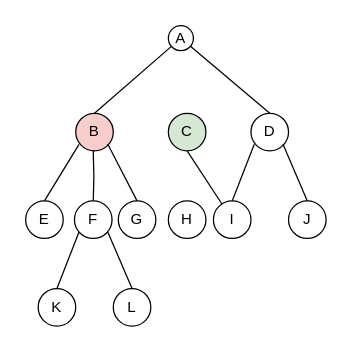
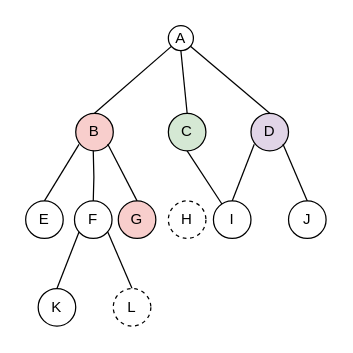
  <mxCell id="0" />
  <mxCell id="1" parent="0" />
  <mxCell id="2" style="rounded=0;orthogonalLoop=1;jettySize=auto;html=1;entryX=0.5;entryY=0;entryDx=0;entryDy=0;endArrow=none;endFill=0;" parent="1" source="5" target="9" edge="1"><mxGeometry relative="1" as="geometry" /></mxCell>
  <mxCell id="3" style="edgeStyle=none;rounded=0;orthogonalLoop=1;jettySize=auto;html=1;entryX=0.5;entryY=0;entryDx=0;entryDy=0;endArrow=none;endFill=0;" parent="1" source="5" target="6" edge="1"><mxGeometry relative="1" as="geometry" /></mxCell>
+ <mxCell id="4" style="edgeStyle=none;rounded=0;orthogonalLoop=1;jettySize=auto;html=1;exitX=0.5;exitY=1;exitDx=0;exitDy=0;entryX=0.5;entryY=0;entryDx=0;entryDy=0;endArrow=none;endFill=0;" parent="1" source="5" target="8" edge="1"><mxGeometry relative="1" as="geometry" /></mxCell>
  <mxCell id="5" value="A" style="ellipse;whiteSpace=wrap;html=1;aspect=fixed;" parent="1" vertex="1"><mxGeometry x="134" y="20" width="20" height="20" as="geometry" /></mxCell>
- <mxCell id="6" value="D" style="ellipse;whiteSpace=wrap;html=1;aspect=fixed;" parent="1" vertex="1"><mxGeometry x="200" y="90" width="30" height="30" as="geometry" /></mxCell>
+ <mxCell id="6" value="D" style="ellipse;whiteSpace=wrap;html=1;aspect=fixed;fillColor=#e1d5e7;" parent="1" vertex="1"><mxGeometry x="200" y="90" width="30" height="30" as="geometry" /></mxCell>
  <mxCell id="7" style="edgeStyle=none;rounded=0;orthogonalLoop=1;jettySize=auto;html=1;exitX=0.5;exitY=1;exitDx=0;exitDy=0;endArrow=none;endFill=0;" parent="1" source="8" target="22" edge="1"><mxGeometry relative="1" as="geometry" /></mxCell>
  <mxCell id="8" value="C" style="ellipse;whiteSpace=wrap;html=1;aspect=fixed;fillColor=#d5e8d4;" parent="1" vertex="1"><mxGeometry x="134" y="90" width="30" height="30" as="geometry" /></mxCell>
  <mxCell id="9" value="B" style="ellipse;whiteSpace=wrap;html=1;aspect=fixed;fillColor=#f8cecc;" parent="1" vertex="1"><mxGeometry x="60" y="90" width="30" height="30" as="geometry" /></mxCell>
  <mxCell id="10" style="edgeStyle=none;rounded=0;orthogonalLoop=1;jettySize=auto;html=1;exitX=1;exitY=1;exitDx=0;exitDy=0;endArrow=none;endFill=0;" parent="1" source="6" target="6" edge="1"><mxGeometry relative="1" as="geometry" /></mxCell>
  <mxCell id="11" value="" style="edgeStyle=orthogonalEdgeStyle;rounded=0;orthogonalLoop=1;jettySize=auto;html=1;endArrow=none;endFill=0;" parent="1" target="15" edge="1"><mxGeometry relative="1" as="geometry"><mxPoint x="74" y="120" as="sourcePoint" /></mxGeometry></mxCell>
  <mxCell id="12" style="rounded=0;orthogonalLoop=1;jettySize=auto;html=1;entryX=0.5;entryY=0;entryDx=0;entryDy=0;endArrow=none;endFill=0;" parent="1" target="16" edge="1"><mxGeometry relative="1" as="geometry"><mxPoint x="62.624" y="114.777" as="sourcePoint" /></mxGeometry></mxCell>
  <mxCell id="13" style="edgeStyle=none;rounded=0;orthogonalLoop=1;jettySize=auto;html=1;entryX=0.5;entryY=0;entryDx=0;entryDy=0;endArrow=none;endFill=0;" parent="1" target="14" edge="1"><mxGeometry relative="1" as="geometry"><mxPoint x="85.523" y="114.603" as="sourcePoint" /></mxGeometry></mxCell>
- <mxCell id="14" value="G" style="ellipse;whiteSpace=wrap;html=1;aspect=fixed;" parent="1" vertex="1"><mxGeometry x="94" y="160" width="30" height="30" as="geometry" /></mxCell>
+ <mxCell id="14" value="G" style="ellipse;whiteSpace=wrap;html=1;aspect=fixed;fillColor=#f8cecc;" parent="1" vertex="1"><mxGeometry x="94" y="160" width="30" height="30" as="geometry" /></mxCell>
  <mxCell id="15" value="F" style="ellipse;whiteSpace=wrap;html=1;aspect=fixed;" parent="1" vertex="1"><mxGeometry x="59" y="160" width="30" height="30" as="geometry" /></mxCell>
  <mxCell id="16" value="E" style="ellipse;whiteSpace=wrap;html=1;aspect=fixed;" parent="1" vertex="1"><mxGeometry x="20" y="160" width="30" height="30" as="geometry" /></mxCell>
  <mxCell id="17" style="edgeStyle=none;rounded=0;orthogonalLoop=1;jettySize=auto;html=1;exitX=1;exitY=1;exitDx=0;exitDy=0;endArrow=none;endFill=0;" parent="1" source="14" target="14" edge="1"><mxGeometry relative="1" as="geometry" /></mxCell>
- <mxCell id="18" value="H" style="ellipse;whiteSpace=wrap;html=1;aspect=fixed;" parent="1" vertex="1"><mxGeometry x="134" y="160" width="30" height="30" as="geometry" /></mxCell>
+ <mxCell id="18" value="H" style="ellipse;whiteSpace=wrap;html=1;aspect=fixed;dashed=1;" parent="1" vertex="1"><mxGeometry x="134" y="160" width="30" height="30" as="geometry" /></mxCell>
  <mxCell id="19" style="rounded=0;orthogonalLoop=1;jettySize=auto;html=1;entryX=0.5;entryY=0;entryDx=0;entryDy=0;endArrow=none;endFill=0;" parent="1" target="22" edge="1"><mxGeometry relative="1" as="geometry"><mxPoint x="202.624" y="114.777" as="sourcePoint" /></mxGeometry></mxCell>
  <mxCell id="20" style="edgeStyle=none;rounded=0;orthogonalLoop=1;jettySize=auto;html=1;entryX=0.5;entryY=0;entryDx=0;entryDy=0;endArrow=none;endFill=0;" parent="1" target="21" edge="1"><mxGeometry relative="1" as="geometry"><mxPoint x="225.523" y="114.603" as="sourcePoint" /></mxGeometry></mxCell>
  <mxCell id="21" value="J" style="ellipse;whiteSpace=wrap;html=1;aspect=fixed;" parent="1" vertex="1"><mxGeometry x="230" y="160" width="30" height="30" as="geometry" /></mxCell>
  <mxCell id="22" value="I" style="ellipse;whiteSpace=wrap;html=1;aspect=fixed;" parent="1" vertex="1"><mxGeometry x="170" y="160" width="30" height="30" as="geometry" /></mxCell>
  <mxCell id="23" style="edgeStyle=none;rounded=0;orthogonalLoop=1;jettySize=auto;html=1;exitX=1;exitY=1;exitDx=0;exitDy=0;endArrow=none;endFill=0;" parent="1" source="21" target="21" edge="1"><mxGeometry relative="1" as="geometry" /></mxCell>
  <mxCell id="24" style="edgeStyle=none;rounded=0;orthogonalLoop=1;jettySize=auto;html=1;exitX=1;exitY=1;exitDx=0;exitDy=0;endArrow=none;endFill=0;" parent="1" edge="1"><mxGeometry relative="1" as="geometry"><mxPoint x="85.607" y="185.607" as="sourcePoint" /><mxPoint x="85.607" y="185.607" as="targetPoint" /></mxGeometry></mxCell>
  <mxCell id="25" style="rounded=0;orthogonalLoop=1;jettySize=auto;html=1;entryX=0.5;entryY=0;entryDx=0;entryDy=0;endArrow=none;endFill=0;" parent="1" target="28" edge="1"><mxGeometry relative="1" as="geometry"><mxPoint x="62.624" y="184.777" as="sourcePoint" /></mxGeometry></mxCell>
  <mxCell id="26" style="edgeStyle=none;rounded=0;orthogonalLoop=1;jettySize=auto;html=1;entryX=0.5;entryY=0;entryDx=0;entryDy=0;endArrow=none;endFill=0;" parent="1" target="27" edge="1"><mxGeometry relative="1" as="geometry"><mxPoint x="85.523" y="184.603" as="sourcePoint" /></mxGeometry></mxCell>
- <mxCell id="27" value="L" style="ellipse;whiteSpace=wrap;html=1;aspect=fixed;" parent="1" vertex="1"><mxGeometry x="90" y="230" width="30" height="30" as="geometry" /></mxCell>
+ <mxCell id="27" value="L" style="ellipse;whiteSpace=wrap;html=1;aspect=fixed;dashed=1;" parent="1" vertex="1"><mxGeometry x="90" y="230" width="30" height="30" as="geometry" /></mxCell>
  <mxCell id="28" value="K" style="ellipse;whiteSpace=wrap;html=1;aspect=fixed;" parent="1" vertex="1"><mxGeometry x="30" y="230" width="30" height="30" as="geometry" /></mxCell>
  <mxCell id="29" style="edgeStyle=none;rounded=0;orthogonalLoop=1;jettySize=auto;html=1;exitX=1;exitY=1;exitDx=0;exitDy=0;endArrow=none;endFill=0;" parent="1" source="27" target="27" edge="1"><mxGeometry relative="1" as="geometry" /></mxCell>
